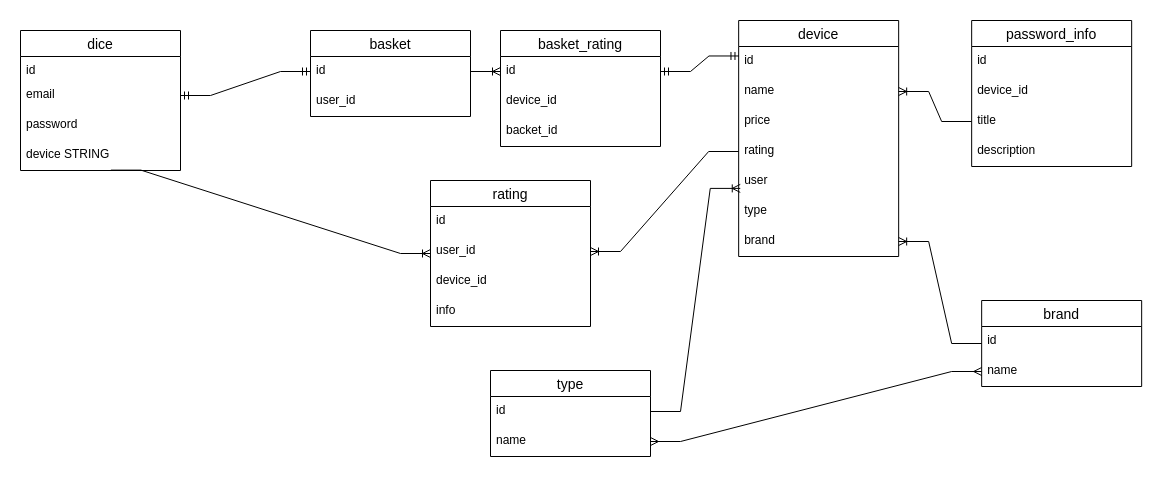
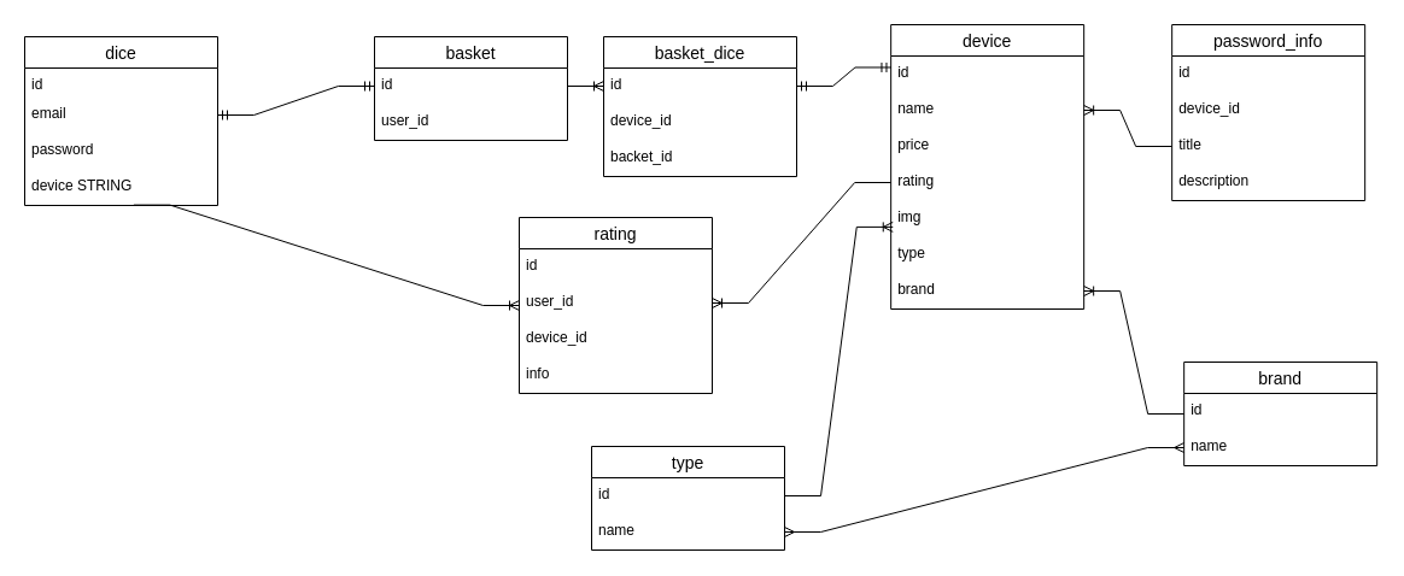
  <mxCell id="0" />
  <mxCell id="1" parent="0" />
  <mxCell id="2" value="dice" style="swimlane;fontStyle=0;childLayout=stackLayout;horizontal=1;startSize=26;horizontalStack=0;resizeParent=1;resizeParentMax=0;resizeLast=0;collapsible=1;marginBottom=0;align=center;fontSize=14;" vertex="1" parent="1"><mxGeometry x="20" y="30" width="160" height="140" as="geometry" /></mxCell>
  <mxCell id="3" value="id" style="text;strokeColor=none;fillColor=none;spacingLeft=4;spacingRight=4;overflow=hidden;rotatable=0;points=[[0,0.5],[1,0.5]];portConstraint=eastwest;fontSize=12;" vertex="1" parent="2"><mxGeometry y="26" width="160" height="24" as="geometry" /></mxCell>
  <mxCell id="4" value="email" style="text;strokeColor=none;fillColor=none;spacingLeft=4;spacingRight=4;overflow=hidden;rotatable=0;points=[[0,0.5],[1,0.5]];portConstraint=eastwest;fontSize=12;" vertex="1" parent="2"><mxGeometry y="50" width="160" height="30" as="geometry" /></mxCell>
  <mxCell id="5" value="password" style="text;strokeColor=none;fillColor=none;spacingLeft=4;spacingRight=4;overflow=hidden;rotatable=0;points=[[0,0.5],[1,0.5]];portConstraint=eastwest;fontSize=12;" vertex="1" parent="2"><mxGeometry y="80" width="160" height="30" as="geometry" /></mxCell>
  <mxCell id="6" value="device STRING" style="text;strokeColor=none;fillColor=none;spacingLeft=4;spacingRight=4;overflow=hidden;rotatable=0;points=[[0,0.5],[1,0.5]];portConstraint=eastwest;fontSize=12;" vertex="1" parent="2"><mxGeometry y="110" width="160" height="30" as="geometry" /></mxCell>
  <mxCell id="7" value="basket" style="swimlane;fontStyle=0;childLayout=stackLayout;horizontal=1;startSize=26;horizontalStack=0;resizeParent=1;resizeParentMax=0;resizeLast=0;collapsible=1;marginBottom=0;align=center;fontSize=14;" vertex="1" parent="1"><mxGeometry x="310" y="30" width="160" height="86" as="geometry" /></mxCell>
  <mxCell id="8" value="id" style="text;strokeColor=none;fillColor=none;spacingLeft=4;spacingRight=4;overflow=hidden;rotatable=0;points=[[0,0.5],[1,0.5]];portConstraint=eastwest;fontSize=12;" vertex="1" parent="7"><mxGeometry y="26" width="160" height="30" as="geometry" /></mxCell>
  <mxCell id="9" value="user_id" style="text;strokeColor=none;fillColor=none;spacingLeft=4;spacingRight=4;overflow=hidden;rotatable=0;points=[[0,0.5],[1,0.5]];portConstraint=eastwest;fontSize=12;" vertex="1" parent="7"><mxGeometry y="56" width="160" height="30" as="geometry" /></mxCell>
  <mxCell id="10" value="" style="edgeStyle=entityRelationEdgeStyle;fontSize=12;html=1;endArrow=ERmandOne;startArrow=ERmandOne;rounded=0;entryX=0;entryY=0.5;entryDx=0;entryDy=0;exitX=1;exitY=0.5;exitDx=0;exitDy=0;" edge="1" parent="1" source="4" target="8"><mxGeometry width="100" height="100" relative="1" as="geometry"><mxPoint x="180" y="92" as="sourcePoint" /><mxPoint x="280" y="30" as="targetPoint" /></mxGeometry></mxCell>
  <mxCell id="11" value="device" style="swimlane;fontStyle=0;childLayout=stackLayout;horizontal=1;startSize=26;horizontalStack=0;resizeParent=1;resizeParentMax=0;resizeLast=0;collapsible=1;marginBottom=0;align=center;fontSize=14;" vertex="1" parent="1"><mxGeometry x="738.16" y="20" width="160" height="236" as="geometry" /></mxCell>
  <mxCell id="12" value="id" style="text;strokeColor=none;fillColor=none;spacingLeft=4;spacingRight=4;overflow=hidden;rotatable=0;points=[[0,0.5],[1,0.5]];portConstraint=eastwest;fontSize=12;" vertex="1" parent="11"><mxGeometry y="26" width="160" height="30" as="geometry" /></mxCell>
  <mxCell id="13" value="name" style="text;strokeColor=none;fillColor=none;spacingLeft=4;spacingRight=4;overflow=hidden;rotatable=0;points=[[0,0.5],[1,0.5]];portConstraint=eastwest;fontSize=12;" vertex="1" parent="11"><mxGeometry y="56" width="160" height="30" as="geometry" /></mxCell>
  <mxCell id="14" value="price" style="text;strokeColor=none;fillColor=none;spacingLeft=4;spacingRight=4;overflow=hidden;rotatable=0;points=[[0,0.5],[1,0.5]];portConstraint=eastwest;fontSize=12;" vertex="1" parent="11"><mxGeometry y="86" width="160" height="30" as="geometry" /></mxCell>
  <mxCell id="15" value="rating" style="text;strokeColor=none;fillColor=none;spacingLeft=4;spacingRight=4;overflow=hidden;rotatable=0;points=[[0,0.5],[1,0.5]];portConstraint=eastwest;fontSize=12;" vertex="1" parent="11"><mxGeometry y="116" width="160" height="30" as="geometry" /></mxCell>
- <mxCell id="16" value="user" style="text;strokeColor=none;fillColor=none;spacingLeft=4;spacingRight=4;overflow=hidden;rotatable=0;points=[[0,0.5],[1,0.5]];portConstraint=eastwest;fontSize=12;" vertex="1" parent="11"><mxGeometry y="146" width="160" height="30" as="geometry" /></mxCell>
+ <mxCell id="16" value="img" style="text;strokeColor=none;fillColor=none;spacingLeft=4;spacingRight=4;overflow=hidden;rotatable=0;points=[[0,0.5],[1,0.5]];portConstraint=eastwest;fontSize=12;" vertex="1" parent="11"><mxGeometry y="146" width="160" height="30" as="geometry" /></mxCell>
  <mxCell id="17" value="type" style="text;strokeColor=none;fillColor=none;spacingLeft=4;spacingRight=4;overflow=hidden;rotatable=0;points=[[0,0.5],[1,0.5]];portConstraint=eastwest;fontSize=12;" vertex="1" parent="11"><mxGeometry y="176" width="160" height="30" as="geometry" /></mxCell>
  <mxCell id="18" value="brand" style="text;strokeColor=none;fillColor=none;spacingLeft=4;spacingRight=4;overflow=hidden;rotatable=0;points=[[0,0.5],[1,0.5]];portConstraint=eastwest;fontSize=12;" vertex="1" parent="11"><mxGeometry y="206" width="160" height="30" as="geometry" /></mxCell>
  <mxCell id="19" value="brand" style="swimlane;fontStyle=0;childLayout=stackLayout;horizontal=1;startSize=26;horizontalStack=0;resizeParent=1;resizeParentMax=0;resizeLast=0;collapsible=1;marginBottom=0;align=center;fontSize=14;" vertex="1" parent="1"><mxGeometry x="981.16" y="300" width="160" height="86" as="geometry" /></mxCell>
  <mxCell id="20" value="id" style="text;strokeColor=none;fillColor=none;spacingLeft=4;spacingRight=4;overflow=hidden;rotatable=0;points=[[0,0.5],[1,0.5]];portConstraint=eastwest;fontSize=12;" vertex="1" parent="19"><mxGeometry y="26" width="160" height="30" as="geometry" /></mxCell>
  <mxCell id="21" value="name" style="text;strokeColor=none;fillColor=none;spacingLeft=4;spacingRight=4;overflow=hidden;rotatable=0;points=[[0,0.5],[1,0.5]];portConstraint=eastwest;fontSize=12;" vertex="1" parent="19"><mxGeometry y="56" width="160" height="30" as="geometry" /></mxCell>
  <mxCell id="22" value="type" style="swimlane;fontStyle=0;childLayout=stackLayout;horizontal=1;startSize=26;horizontalStack=0;resizeParent=1;resizeParentMax=0;resizeLast=0;collapsible=1;marginBottom=0;align=center;fontSize=14;" vertex="1" parent="1"><mxGeometry x="490" y="370" width="160" height="86" as="geometry" /></mxCell>
  <mxCell id="23" value="id" style="text;strokeColor=none;fillColor=none;spacingLeft=4;spacingRight=4;overflow=hidden;rotatable=0;points=[[0,0.5],[1,0.5]];portConstraint=eastwest;fontSize=12;" vertex="1" parent="22"><mxGeometry y="26" width="160" height="30" as="geometry" /></mxCell>
  <mxCell id="24" value="name" style="text;strokeColor=none;fillColor=none;spacingLeft=4;spacingRight=4;overflow=hidden;rotatable=0;points=[[0,0.5],[1,0.5]];portConstraint=eastwest;fontSize=12;" vertex="1" parent="22"><mxGeometry y="56" width="160" height="30" as="geometry" /></mxCell>
  <mxCell id="25" value="" style="edgeStyle=entityRelationEdgeStyle;fontSize=12;html=1;endArrow=ERoneToMany;rounded=0;entryX=0.01;entryY=0.73;entryDx=0;entryDy=0;entryPerimeter=0;exitX=1;exitY=0.5;exitDx=0;exitDy=0;" edge="1" parent="1" source="23" target="16"><mxGeometry width="100" height="100" relative="1" as="geometry"><mxPoint x="570" y="354" as="sourcePoint" /><mxPoint x="660" y="240" as="targetPoint" /></mxGeometry></mxCell>
  <mxCell id="26" value="" style="edgeStyle=entityRelationEdgeStyle;fontSize=12;html=1;endArrow=ERoneToMany;rounded=0;" edge="1" parent="1" source="19" target="18"><mxGeometry width="100" height="100" relative="1" as="geometry"><mxPoint x="711.16" y="290" as="sourcePoint" /><mxPoint x="811.16" y="190" as="targetPoint" /></mxGeometry></mxCell>
  <mxCell id="27" value="" style="edgeStyle=entityRelationEdgeStyle;fontSize=12;html=1;endArrow=ERmany;startArrow=ERmany;rounded=0;exitX=1;exitY=0.5;exitDx=0;exitDy=0;entryX=0;entryY=0.5;entryDx=0;entryDy=0;" edge="1" parent="1" source="24" target="21"><mxGeometry width="100" height="100" relative="1" as="geometry"><mxPoint x="670" y="300" as="sourcePoint" /><mxPoint x="770" y="200" as="targetPoint" /></mxGeometry></mxCell>
  <mxCell id="28" value="password_info" style="swimlane;fontStyle=0;childLayout=stackLayout;horizontal=1;startSize=26;horizontalStack=0;resizeParent=1;resizeParentMax=0;resizeLast=0;collapsible=1;marginBottom=0;align=center;fontSize=14;" vertex="1" parent="1"><mxGeometry x="971.16" y="20" width="160" height="146" as="geometry" /></mxCell>
  <mxCell id="29" value="id" style="text;strokeColor=none;fillColor=none;spacingLeft=4;spacingRight=4;overflow=hidden;rotatable=0;points=[[0,0.5],[1,0.5]];portConstraint=eastwest;fontSize=12;" vertex="1" parent="28"><mxGeometry y="26" width="160" height="30" as="geometry" /></mxCell>
  <mxCell id="30" value="device_id" style="text;strokeColor=none;fillColor=none;spacingLeft=4;spacingRight=4;overflow=hidden;rotatable=0;points=[[0,0.5],[1,0.5]];portConstraint=eastwest;fontSize=12;" vertex="1" parent="28"><mxGeometry y="56" width="160" height="30" as="geometry" /></mxCell>
  <mxCell id="31" value="title" style="text;strokeColor=none;fillColor=none;spacingLeft=4;spacingRight=4;overflow=hidden;rotatable=0;points=[[0,0.5],[1,0.5]];portConstraint=eastwest;fontSize=12;" vertex="1" parent="28"><mxGeometry y="86" width="160" height="30" as="geometry" /></mxCell>
  <mxCell id="32" value="description" style="text;strokeColor=none;fillColor=none;spacingLeft=4;spacingRight=4;overflow=hidden;rotatable=0;points=[[0,0.5],[1,0.5]];portConstraint=eastwest;fontSize=12;" vertex="1" parent="28"><mxGeometry y="116" width="160" height="30" as="geometry" /></mxCell>
  <mxCell id="33" value="" style="edgeStyle=entityRelationEdgeStyle;fontSize=12;html=1;endArrow=ERoneToMany;rounded=0;" edge="1" parent="1" source="31" target="13"><mxGeometry width="100" height="100" relative="1" as="geometry"><mxPoint x="971.16" y="140" as="sourcePoint" /><mxPoint x="1041.16" y="90" as="targetPoint" /></mxGeometry></mxCell>
- <mxCell id="34" value="basket_rating" style="swimlane;fontStyle=0;childLayout=stackLayout;horizontal=1;startSize=26;horizontalStack=0;resizeParent=1;resizeParentMax=0;resizeLast=0;collapsible=1;marginBottom=0;align=center;fontSize=14;" vertex="1" parent="1"><mxGeometry x="500" y="30" width="160" height="116" as="geometry" /></mxCell>
+ <mxCell id="34" value="basket_dice" style="swimlane;fontStyle=0;childLayout=stackLayout;horizontal=1;startSize=26;horizontalStack=0;resizeParent=1;resizeParentMax=0;resizeLast=0;collapsible=1;marginBottom=0;align=center;fontSize=14;" vertex="1" parent="1"><mxGeometry x="500" y="30" width="160" height="116" as="geometry" /></mxCell>
  <mxCell id="35" value="id" style="text;strokeColor=none;fillColor=none;spacingLeft=4;spacingRight=4;overflow=hidden;rotatable=0;points=[[0,0.5],[1,0.5]];portConstraint=eastwest;fontSize=12;" vertex="1" parent="34"><mxGeometry y="26" width="160" height="30" as="geometry" /></mxCell>
  <mxCell id="36" value="device_id" style="text;strokeColor=none;fillColor=none;spacingLeft=4;spacingRight=4;overflow=hidden;rotatable=0;points=[[0,0.5],[1,0.5]];portConstraint=eastwest;fontSize=12;" vertex="1" parent="34"><mxGeometry y="56" width="160" height="30" as="geometry" /></mxCell>
  <mxCell id="37" value="backet_id" style="text;strokeColor=none;fillColor=none;spacingLeft=4;spacingRight=4;overflow=hidden;rotatable=0;points=[[0,0.5],[1,0.5]];portConstraint=eastwest;fontSize=12;" vertex="1" parent="34"><mxGeometry y="86" width="160" height="30" as="geometry" /></mxCell>
  <mxCell id="38" value="" style="edgeStyle=entityRelationEdgeStyle;fontSize=12;html=1;endArrow=ERoneToMany;rounded=0;" edge="1" parent="1" source="8" target="35"><mxGeometry width="100" height="100" relative="1" as="geometry"><mxPoint x="670" y="300" as="sourcePoint" /><mxPoint x="770" y="200" as="targetPoint" /></mxGeometry></mxCell>
  <mxCell id="39" value="" style="edgeStyle=entityRelationEdgeStyle;fontSize=12;html=1;endArrow=ERmandOne;startArrow=ERmandOne;rounded=0;entryX=0.002;entryY=0.316;entryDx=0;entryDy=0;entryPerimeter=0;" edge="1" parent="1" source="35" target="12"><mxGeometry width="100" height="100" relative="1" as="geometry"><mxPoint x="697" y="76.18" as="sourcePoint" /><mxPoint x="811.16" y="190" as="targetPoint" /></mxGeometry></mxCell>
  <mxCell id="40" value="rating" style="swimlane;fontStyle=0;childLayout=stackLayout;horizontal=1;startSize=26;horizontalStack=0;resizeParent=1;resizeParentMax=0;resizeLast=0;collapsible=1;marginBottom=0;align=center;fontSize=14;" vertex="1" parent="1"><mxGeometry x="430" y="180" width="160" height="146" as="geometry" /></mxCell>
  <mxCell id="41" value="id" style="text;strokeColor=none;fillColor=none;spacingLeft=4;spacingRight=4;overflow=hidden;rotatable=0;points=[[0,0.5],[1,0.5]];portConstraint=eastwest;fontSize=12;" vertex="1" parent="40"><mxGeometry y="26" width="160" height="30" as="geometry" /></mxCell>
  <mxCell id="42" value="user_id" style="text;strokeColor=none;fillColor=none;spacingLeft=4;spacingRight=4;overflow=hidden;rotatable=0;points=[[0,0.5],[1,0.5]];portConstraint=eastwest;fontSize=12;" vertex="1" parent="40"><mxGeometry y="56" width="160" height="30" as="geometry" /></mxCell>
  <mxCell id="43" value="device_id" style="text;strokeColor=none;fillColor=none;spacingLeft=4;spacingRight=4;overflow=hidden;rotatable=0;points=[[0,0.5],[1,0.5]];portConstraint=eastwest;fontSize=12;" vertex="1" parent="40"><mxGeometry y="86" width="160" height="30" as="geometry" /></mxCell>
  <mxCell id="44" value="info" style="text;strokeColor=none;fillColor=none;spacingLeft=4;spacingRight=4;overflow=hidden;rotatable=0;points=[[0,0.5],[1,0.5]];portConstraint=eastwest;fontSize=12;" vertex="1" parent="40"><mxGeometry y="116" width="160" height="30" as="geometry" /></mxCell>
  <mxCell id="45" value="" style="edgeStyle=entityRelationEdgeStyle;fontSize=12;html=1;endArrow=ERoneToMany;rounded=0;exitX=0.565;exitY=0.987;exitDx=0;exitDy=0;exitPerimeter=0;" edge="1" parent="1" source="6" target="40"><mxGeometry width="100" height="100" relative="1" as="geometry"><mxPoint x="300" y="300" as="sourcePoint" /><mxPoint x="400" y="200" as="targetPoint" /></mxGeometry></mxCell>
  <mxCell id="46" value="" style="edgeStyle=entityRelationEdgeStyle;fontSize=12;html=1;endArrow=ERoneToMany;rounded=0;" edge="1" parent="1" source="15" target="42"><mxGeometry width="100" height="100" relative="1" as="geometry"><mxPoint x="690" y="300" as="sourcePoint" /><mxPoint x="790" y="200" as="targetPoint" /></mxGeometry></mxCell>
